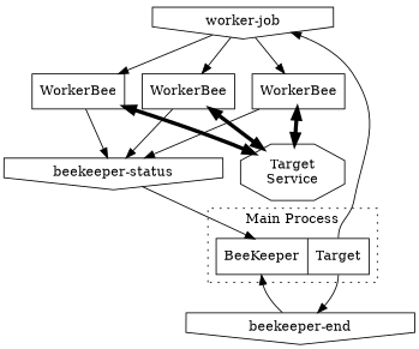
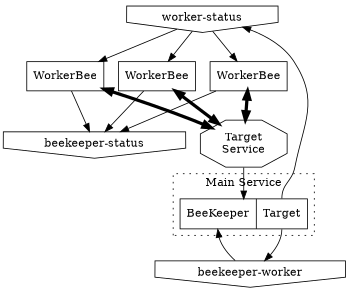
  digraph {
    node [shape=invhouse]
    n1 [fillcolor="#0000ff" label="<keeper> BeeKeeper| <queen> Target" shape=record]
-   n2 [label="worker-job"]
-   n3 [label="beekeeper-end"]
+   n2 [label="worker-status"]
+   n3 [label="beekeeper-worker"]
    n4 [label=WorkerBee shape=box]
    n5 [label=WorkerBee shape=box]
    n6 [label=WorkerBee shape=box]
    n7 [label="beekeeper-status"]
    n8 [label="Target\nService" shape=octagon]
    subgraph cluster_1 {
-     label="Main Process"
+     label="Main Service"
      style=dotted
      n1
    }
    n1 -> n2 [tailport=queen]
    n1 -> n3 [tailport=queen]
    n2 -> n4
    n2 -> n5
    n2 -> n6
    n3 -> n1 [headport=keeper]
    n4 -> n7
    n4 -> n8 [dir=both penwidth=4]
    n5 -> n7
    n5 -> n8 [dir=both penwidth=4]
    n6 -> n7
    n6 -> n8 [dir=both penwidth=4]
-   n7 -> n1 [headport=beekeeper]
+   n8 -> n1 [headport=beekeeper]
  }
